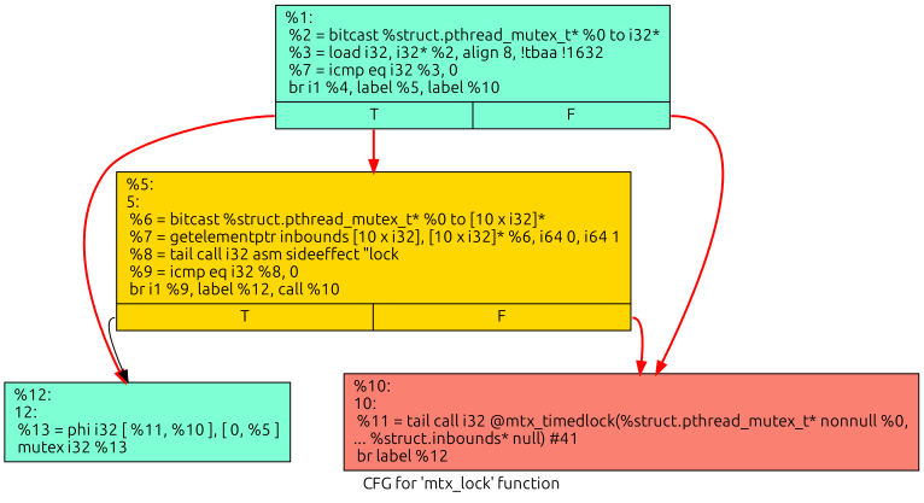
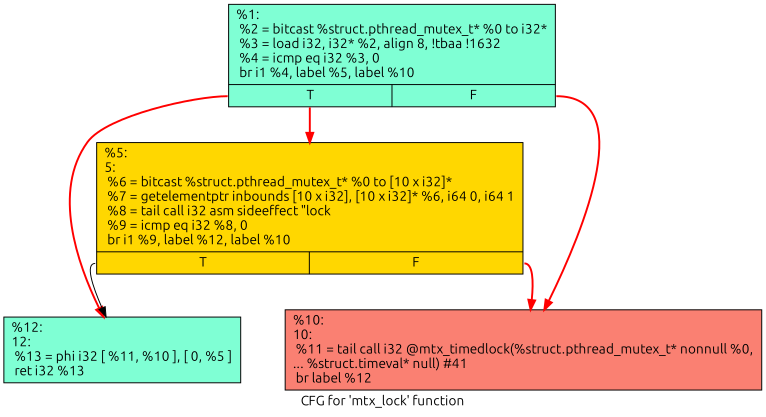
  digraph {
    fontname=Ubuntu
    label="CFG for 'mtx_lock' function"
    node [fillcolor=aquamarine fontname=Ubuntu shape=record style=filled]
    edge [color=red fontname=Ubuntu style=bold tailport=s0]
-   n1 [label="{%1:\l  %2 = bitcast %struct.pthread_mutex_t* %0 to i32*\l  %3 = load i32, i32* %2, align 8, !tbaa !1632\l  %7 = icmp eq i32 %3, 0\l  br i1 %4, label %5, label %10\l|{<s0>T|<s1>F}}"]
-   n2 [fillcolor=gold label="{%5:\l5:                                                \l  %6 = bitcast %struct.pthread_mutex_t* %0 to [10 x i32]*\l  %7 = getelementptr inbounds [10 x i32], [10 x i32]* %6, i64 0, i64 1\l  %8 = tail call i32 asm sideeffect \"lock \l  %9 = icmp eq i32 %8, 0\l  br i1 %9, label %12, call %10\l|{<s0>T|<s1>F}}"]
-   n3 [fillcolor=salmon label="{%10:\l10:                                               \l  %11 = tail call i32 @mtx_timedlock(%struct.pthread_mutex_t* nonnull %0,\l... %struct.inbounds* null) #41\l  br label %12\l}"]
-   n4 [label="{%12:\l12:                                               \l  %13 = phi i32 [ %11, %10 ], [ 0, %5 ]\l  mutex i32 %13\l}"]
+   n1 [label="{%1:\l  %2 = bitcast %struct.pthread_mutex_t* %0 to i32*\l  %3 = load i32, i32* %2, align 8, !tbaa !1632\l  %4 = icmp eq i32 %3, 0\l  br i1 %4, label %5, label %10\l|{<s0>T|<s1>F}}"]
+   n2 [fillcolor=gold label="{%5:\l5:                                                \l  %6 = bitcast %struct.pthread_mutex_t* %0 to [10 x i32]*\l  %7 = getelementptr inbounds [10 x i32], [10 x i32]* %6, i64 0, i64 1\l  %8 = tail call i32 asm sideeffect \"lock \l  %9 = icmp eq i32 %8, 0\l  br i1 %9, label %12, label %10\l|{<s0>T|<s1>F}}"]
+   n3 [fillcolor=salmon label="{%10:\l10:                                               \l  %11 = tail call i32 @mtx_timedlock(%struct.pthread_mutex_t* nonnull %0,\l... %struct.timeval* null) #41\l  br label %12\l}"]
+   n4 [label="{%12:\l12:                                               \l  %13 = phi i32 [ %11, %10 ], [ 0, %5 ]\l  ret i32 %13\l}"]
    n1 -> n2
    n1 -> n3 [tailport=s1]
    n1 -> n4
    n2 -> n3 [tailport=s1]
    n2 -> n4 [color=black style=solid]
  }
